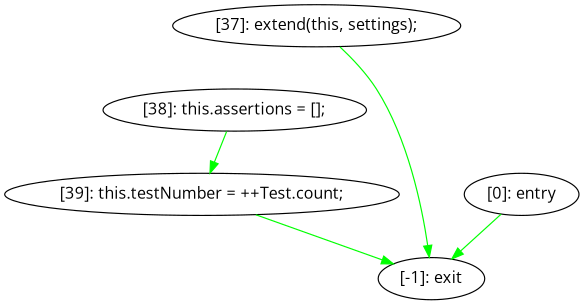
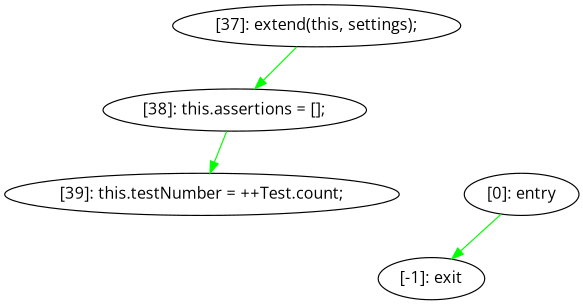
  digraph {
    fontname="Open Sans"
    node [fontname="Open Sans"]
    edge [color=green fontname="Open Sans"]
    n1 [label="[37]: extend(this, settings);\n"]
    n2 [label="[38]: this.assertions = [];\n"]
    n3 [label="[39]: this.testNumber = ++Test.count;\n"]
    n4 [label="[-1]: exit"]
    n5 [label="[0]: entry"]
-   n1 -> n4
+   n1 -> n2
    n2 -> n3
-   n3 -> n4
    n5 -> n4
  }
